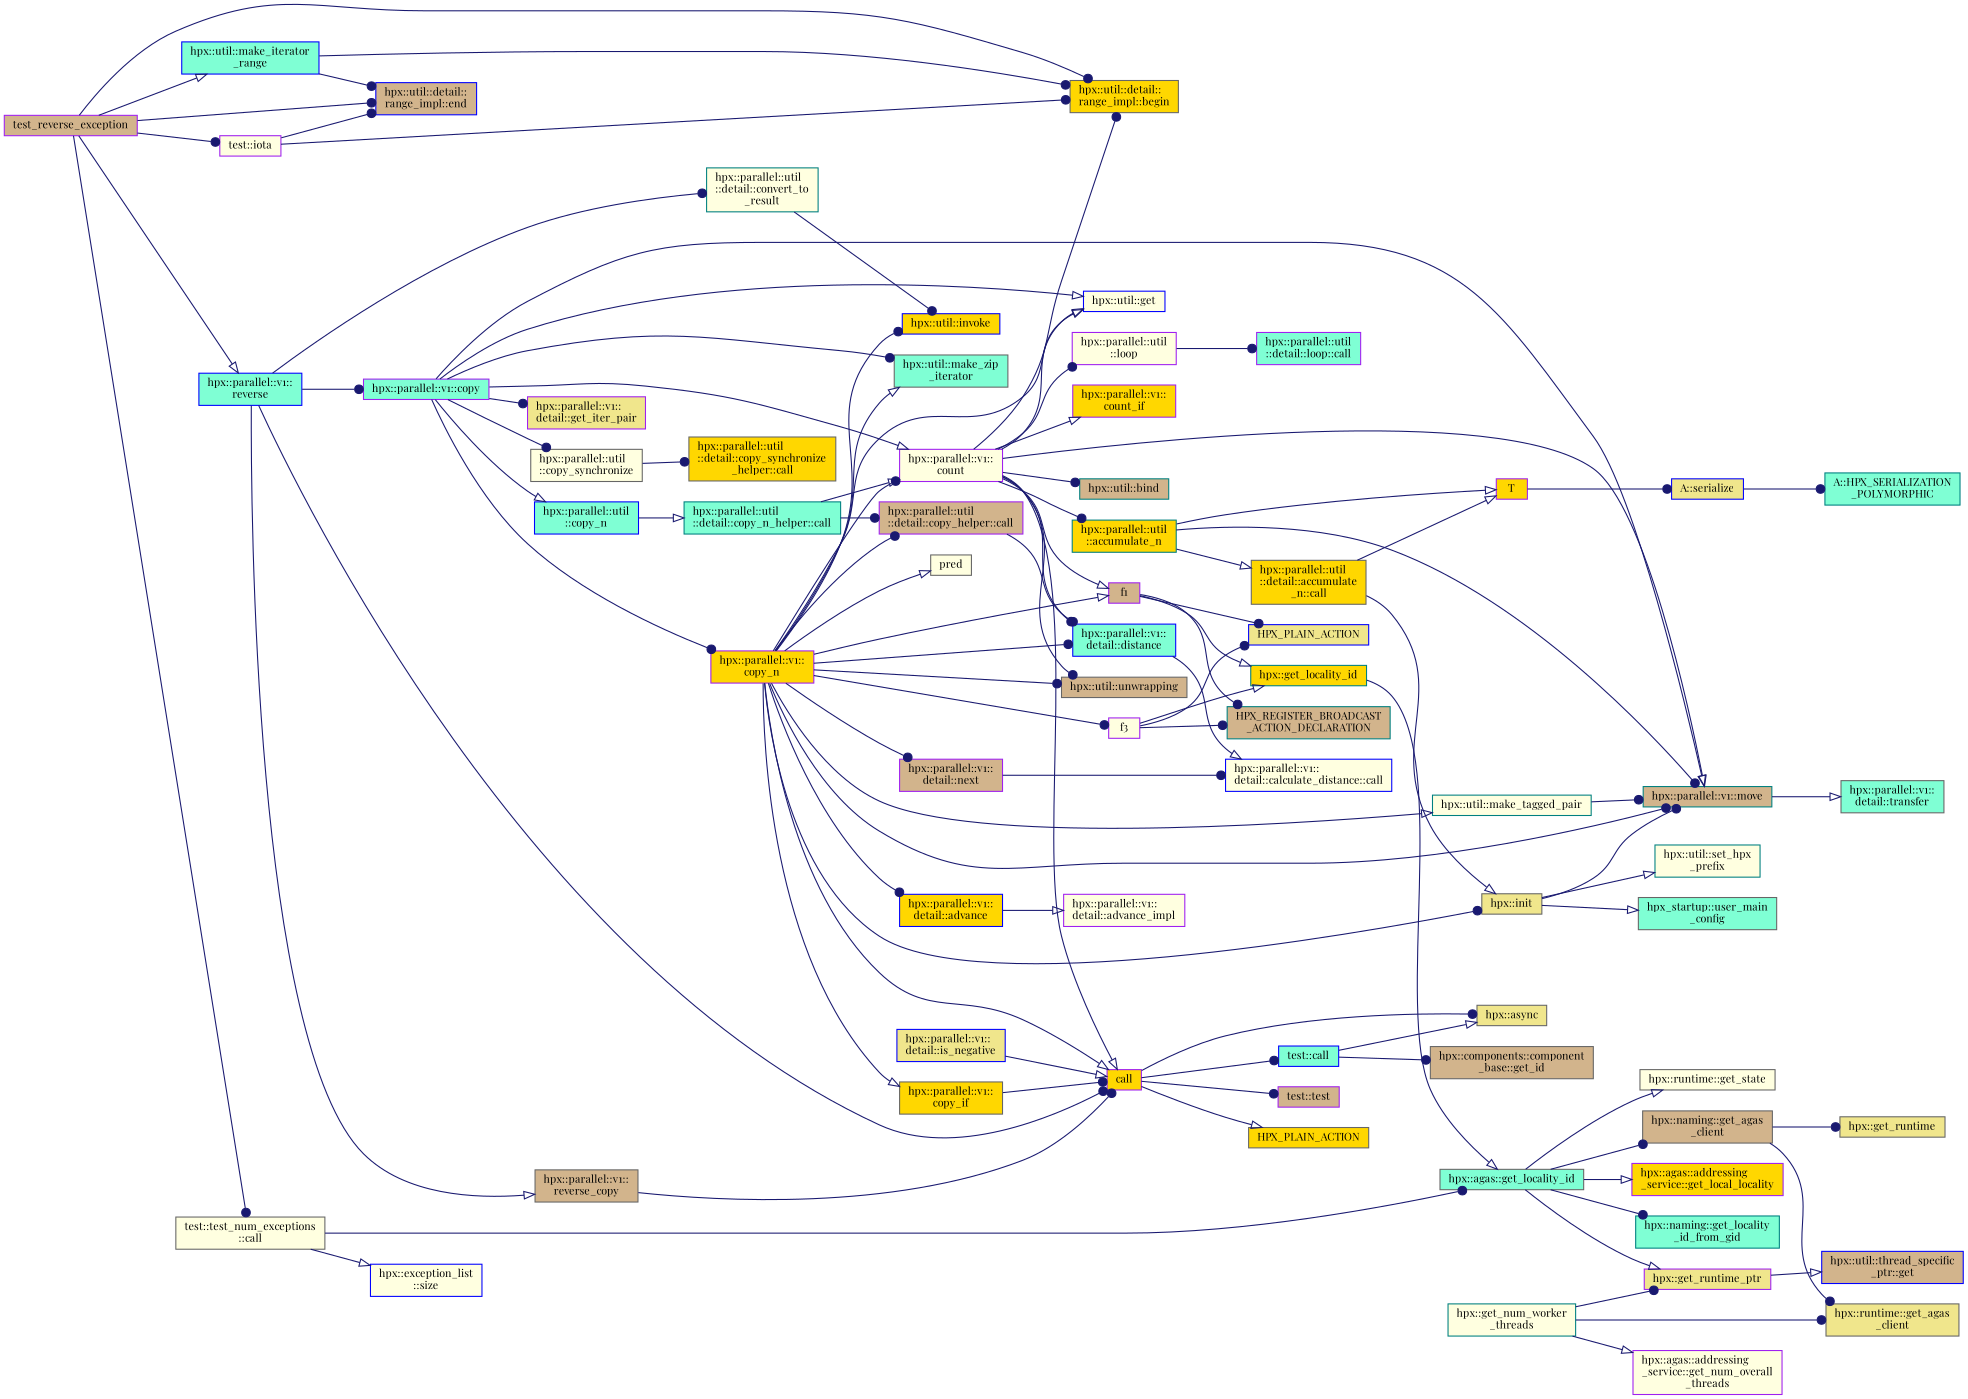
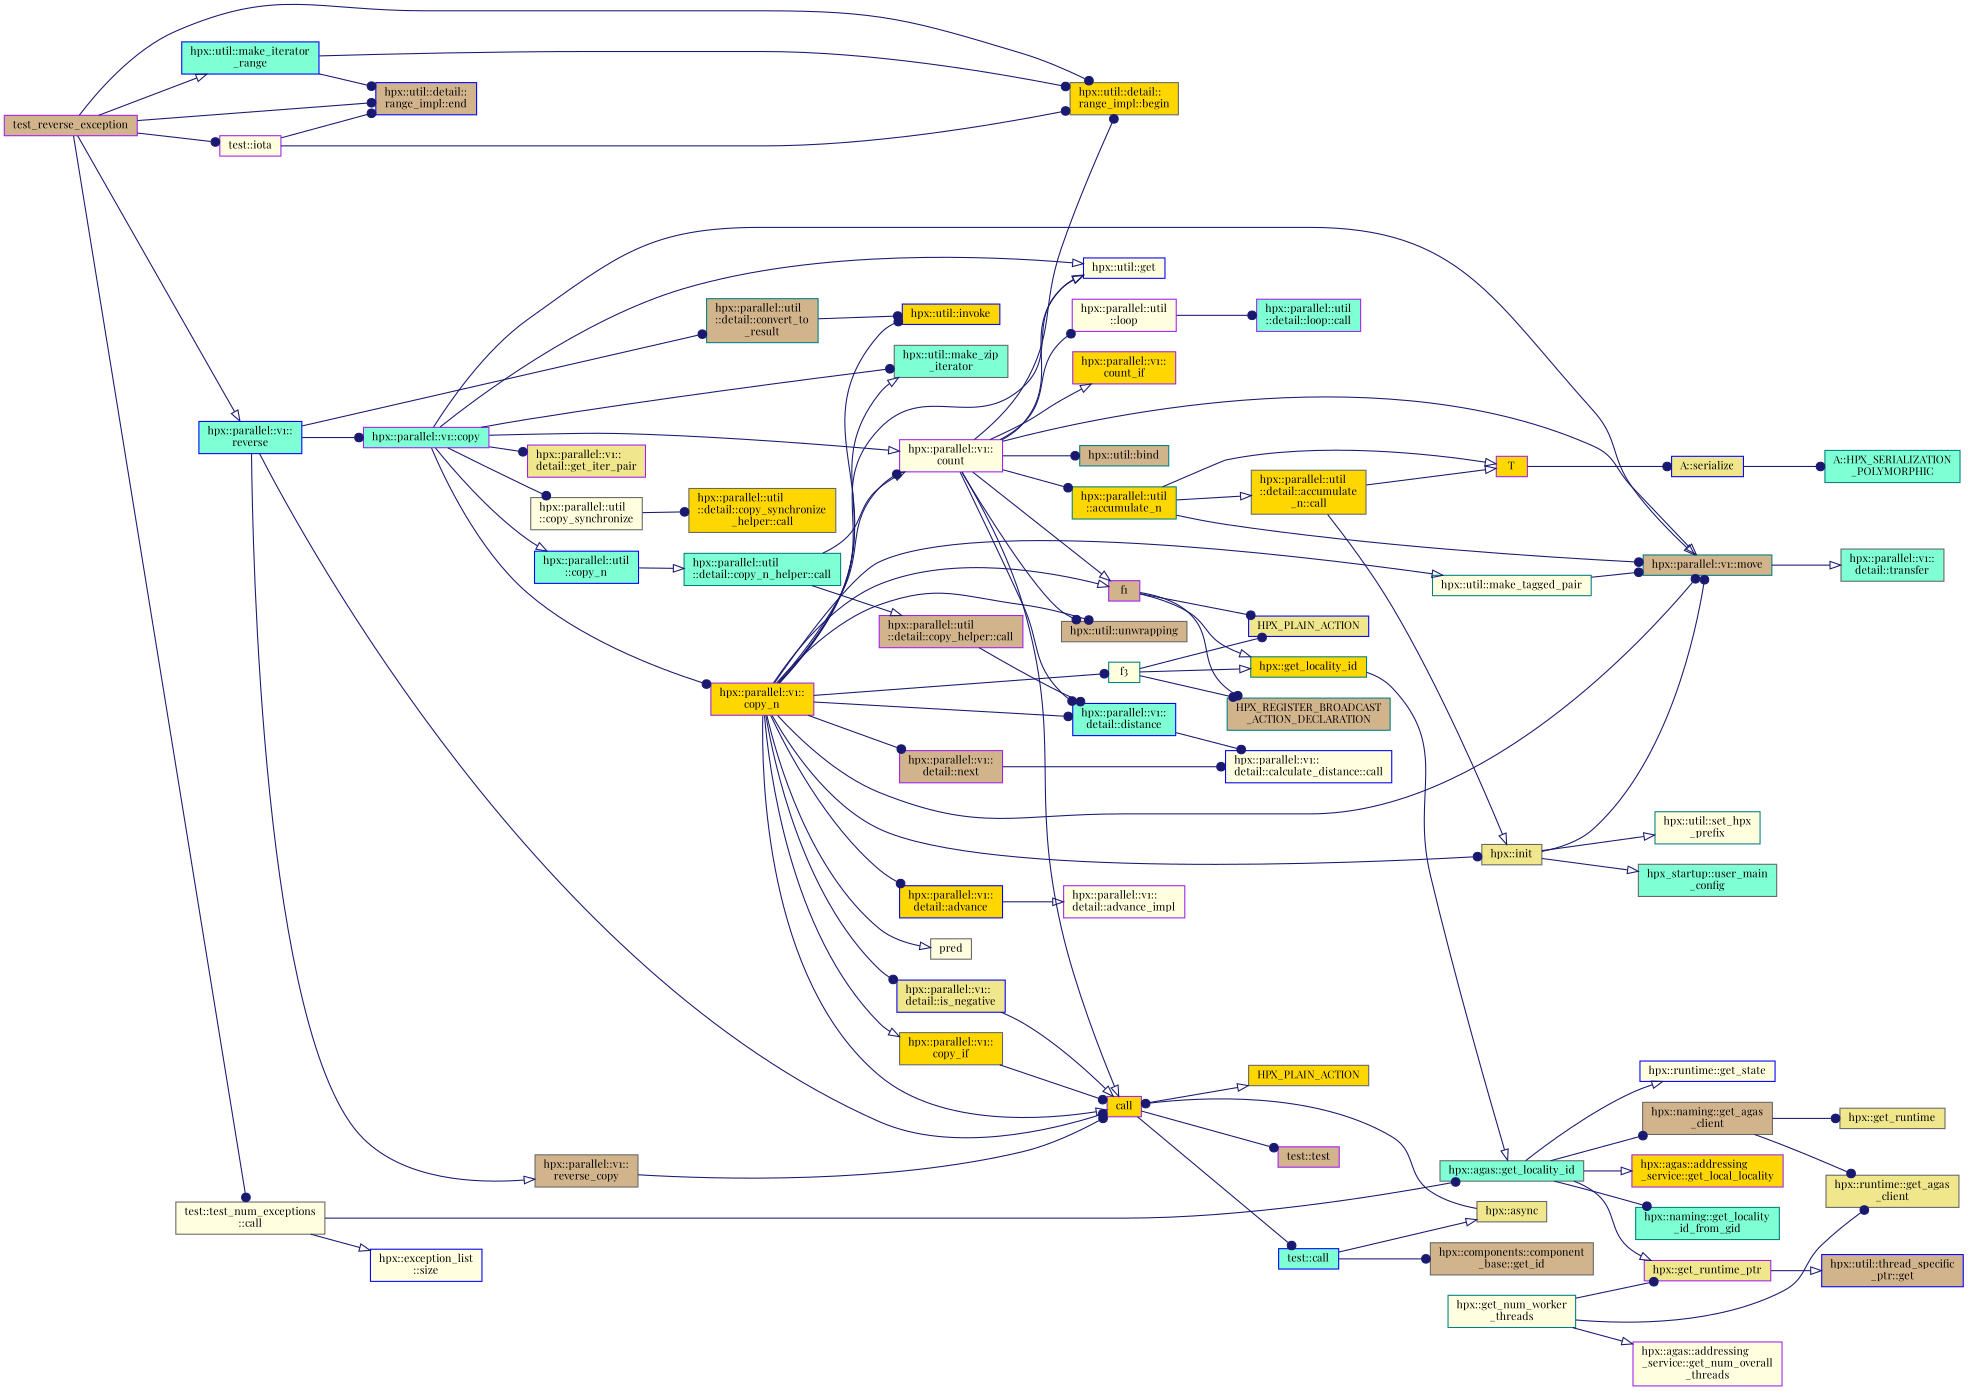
  digraph {
    fontname="Playfair Display"
    rankdir=LR
    node [color=gray40 fillcolor=lightyellow fontname="Playfair Display" fontsize=10 shape=record style=filled]
    edge [arrowhead=dot color=midnightblue fontname="Playfair Display" fontsize=10 labelfontname=Helvetica labelfontsize=10 style=solid]
    n1 [color=purple fillcolor=tan fontcolor=black height=0.2 label=test_reverse_exception width=0.4]
    n2 [color=purple height=0.2 label="test::iota" width=0.4]
    n3 [fillcolor=gold height=0.2 label="hpx::util::detail::\lrange_impl::begin" width=0.4]
    n4 [color=blue fillcolor=tan height=0.2 label="hpx::util::detail::\lrange_impl::end" width=0.4]
    n5 [color=blue fillcolor=aquamarine height=0.2 label="hpx::parallel::v1::\lreverse" width=0.4]
    n6 [color=blue fillcolor=aquamarine height=0.2 label="hpx::util::make_iterator\l_range" width=0.4]
    n7 [height=0.2 label="test::test_num_exceptions\l::call" width=0.4]
    n8 [color=purple fillcolor=gold height=0.2 label=call width=0.4]
    n9 [fillcolor=tan height=0.2 label="hpx::parallel::v1::\lreverse_copy" width=0.4]
-   n10 [color=teal height=0.2 label="hpx::parallel::util\l::detail::convert_to\l_result" width=0.4]
+   n10 [color=teal fillcolor=tan height=0.2 label="hpx::parallel::util\l::detail::convert_to\l_result" width=0.4]
    n11 [color=purple fillcolor=aquamarine height=0.2 label="hpx::parallel::v1::copy" width=0.4]
    n12 [fillcolor=aquamarine height=0.2 label="hpx::agas::get_locality_id" width=0.4]
    n13 [color=blue height=0.2 label="hpx::exception_list\l::size" width=0.4]
    n14 [color=purple fillcolor=tan height=0.2 label="test::test" width=0.4]
    n15 [fillcolor=gold height=0.2 label=HPX_PLAIN_ACTION width=0.4]
    n16 [color=blue fillcolor=aquamarine height=0.2 label="test::call" width=0.4]
    n17 [color=blue fillcolor=gold height=0.2 label="hpx::util::invoke" width=0.4]
    n18 [color=purple fillcolor=gold height=0.2 label="hpx::parallel::v1::\lcopy_n" width=0.4]
    n19 [color=teal fillcolor=tan height=0.2 label="hpx::parallel::v1::move" width=0.4]
    n20 [color=blue height=0.2 label="hpx::util::get" width=0.4]
    n21 [color=purple height=0.2 label="hpx::parallel::v1::\lcount" width=0.4]
    n22 [fillcolor=aquamarine height=0.2 label="hpx::util::make_zip\l_iterator" width=0.4]
    n23 [color=blue fillcolor=aquamarine height=0.2 label="hpx::parallel::util\l::copy_n" width=0.4]
    n24 [color=purple fillcolor=khaki height=0.2 label="hpx::parallel::v1::\ldetail::get_iter_pair" width=0.4]
    n25 [height=0.2 label="hpx::parallel::util\l::copy_synchronize" width=0.4]
    n26 [fillcolor=khaki height=0.2 label="hpx::async" width=0.4]
    n27 [fillcolor=tan height=0.2 label="hpx::components::component\l_base::get_id" width=0.4]
    n28 [color=teal height=0.2 label="hpx::util::make_tagged_pair" width=0.4]
    n29 [color=blue fillcolor=khaki height=0.2 label="hpx::parallel::v1::\ldetail::is_negative" width=0.4]
    n30 [height=0.2 label=pred width=0.4]
    n31 [fillcolor=gold height=0.2 label="hpx::parallel::v1::\lcopy_if" width=0.4]
    n32 [color=purple fillcolor=tan height=0.2 label=f1 width=0.4]
    n33 [color=blue fillcolor=aquamarine height=0.2 label="hpx::parallel::v1::\ldetail::distance" width=0.4]
    n34 [fillcolor=tan height=0.2 label="hpx::util::unwrapping" width=0.4]
    n35 [fillcolor=khaki height=0.2 label="hpx::init" width=0.4]
-   n36 [color=purple height=0.2 label=f3 width=0.4]
+   n36 [color=teal height=0.2 label=f3 width=0.4]
    n37 [color=purple fillcolor=tan height=0.2 label="hpx::parallel::v1::\ldetail::next" width=0.4]
    n38 [color=blue fillcolor=gold height=0.2 label="hpx::parallel::v1::\ldetail::advance" width=0.4]
    n39 [fillcolor=aquamarine height=0.2 label="hpx::parallel::v1::\ldetail::transfer" width=0.4]
    n40 [color=purple fillcolor=gold height=0.2 label="hpx::parallel::v1::\lcount_if" width=0.4]
    n41 [color=purple height=0.2 label="hpx::parallel::util\l::loop" width=0.4]
    n42 [color=teal fillcolor=tan height=0.2 label="hpx::util::bind" width=0.4]
    n43 [color=teal fillcolor=gold height=0.2 label="hpx::parallel::util\l::accumulate_n" width=0.4]
    n44 [color=teal fillcolor=aquamarine height=0.2 label="hpx::parallel::util\l::detail::copy_n_helper::call" width=0.4]
    n45 [fillcolor=gold height=0.2 label="hpx::parallel::util\l::detail::copy_synchronize\l_helper::call" width=0.4]
    n46 [color=teal fillcolor=gold height=0.2 label="hpx::get_locality_id" width=0.4]
    n47 [color=blue fillcolor=khaki height=0.2 label=HPX_PLAIN_ACTION width=0.4]
    n48 [color=teal fillcolor=tan height=0.2 label="HPX_REGISTER_BROADCAST\l_ACTION_DECLARATION" width=0.4]
    n49 [color=blue height=0.2 label="hpx::parallel::v1::\ldetail::calculate_distance::call" width=0.4]
    n50 [color=teal height=0.2 label="hpx::util::set_hpx\l_prefix" width=0.4]
    n51 [fillcolor=aquamarine height=0.2 label="hpx_startup::user_main\l_config" width=0.4]
    n52 [color=purple height=0.2 label="hpx::parallel::v1::\ldetail::advance_impl" width=0.4]
    n53 [color=purple fillcolor=aquamarine height=0.2 label="hpx::parallel::util\l::detail::loop::call" width=0.4]
    n54 [fillcolor=gold height=0.2 label="hpx::parallel::util\l::detail::accumulate\l_n::call" width=0.4]
    n55 [color=purple fillcolor=gold height=0.2 label=T width=0.4]
    n56 [color=purple fillcolor=khaki height=0.2 label="hpx::get_runtime_ptr" width=0.4]
-   n57 [height=0.2 label="hpx::runtime::get_state" width=0.4]
+   n57 [color=blue height=0.2 label="hpx::runtime::get_state" width=0.4]
    n58 [fillcolor=tan height=0.2 label="hpx::naming::get_agas\l_client" width=0.4]
    n59 [color=purple fillcolor=gold height=0.2 label="hpx::agas::addressing\l_service::get_local_locality" width=0.4]
    n60 [color=teal fillcolor=aquamarine height=0.2 label="hpx::naming::get_locality\l_id_from_gid" width=0.4]
    n61 [color=blue fillcolor=tan height=0.2 label="hpx::util::thread_specific\l_ptr::get" width=0.4]
    n62 [fillcolor=khaki height=0.2 label="hpx::get_runtime" width=0.4]
    n63 [fillcolor=khaki height=0.2 label="hpx::runtime::get_agas\l_client" width=0.4]
    n64 [color=blue fillcolor=khaki height=0.2 label="A::serialize" width=0.4]
    n65 [color=teal fillcolor=aquamarine height=0.2 label="A::HPX_SERIALIZATION\l_POLYMORPHIC" width=0.4]
    n66 [color=purple fillcolor=tan height=0.2 label="hpx::parallel::util\l::detail::copy_helper::call" width=0.4]
    n67 [color=teal height=0.2 label="hpx::get_num_worker\l_threads" width=0.4]
    n68 [color=purple height=0.2 label="hpx::agas::addressing\l_service::get_num_overall\l_threads" width=0.4]
    n1 -> n2
    n1 -> n3
    n1 -> n4
    n1 -> n5 [arrowhead=onormal]
    n1 -> n6 [arrowhead=onormal]
    n1 -> n7
    n2 -> n3
    n2 -> n4
    n5 -> n8
    n5 -> n9 [arrowhead=onormal]
    n5 -> n10
    n5 -> n11
    n6 -> n3
    n6 -> n4
    n7 -> n12
    n7 -> n13 [arrowhead=onormal]
    n8 -> n14
    n8 -> n15 [arrowhead=onormal]
    n8 -> n16
    n9 -> n8
    n10 -> n17
    n11 -> n18
    n11 -> n19 [arrowhead=onormal]
    n11 -> n20 [arrowhead=onormal]
    n11 -> n21 [arrowhead=onormal]
    n11 -> n22
    n11 -> n23 [arrowhead=onormal]
    n11 -> n24
    n11 -> n25
    n12 -> n56 [arrowhead=onormal]
    n12 -> n57 [arrowhead=onormal]
    n12 -> n58
    n12 -> n59 [arrowhead=onormal]
    n12 -> n60
    n16 -> n26 [arrowhead=onormal]
    n16 -> n27
    n18 -> n8 [arrowhead=onormal]
    n18 -> n17
    n18 -> n19
    n18 -> n20 [arrowhead=onormal]
    n18 -> n21
    n18 -> n22 [arrowhead=onormal]
    n18 -> n28 [arrowhead=onormal]
-   n18 -> n66
+   n18 -> n29
    n18 -> n30 [arrowhead=onormal]
    n18 -> n31 [arrowhead=onormal]
    n18 -> n32 [arrowhead=onormal]
    n18 -> n33
    n18 -> n34
    n18 -> n35
    n18 -> n36
    n18 -> n37
    n18 -> n38
    n19 -> n39 [arrowhead=onormal]
    n21 -> n3
    n21 -> n8 [arrowhead=onormal]
    n21 -> n19 [arrowhead=onormal]
    n21 -> n20 [arrowhead=onormal]
    n21 -> n32 [arrowhead=onormal]
    n21 -> n33
    n21 -> n34
    n21 -> n40 [arrowhead=onormal]
    n21 -> n41
    n21 -> n42
    n21 -> n43
    n23 -> n44 [arrowhead=onormal]
    n25 -> n45
-   n8 -> n26
+   n26 -> n8
    n28 -> n19
    n29 -> n8 [arrowhead=onormal]
    n31 -> n8
    n32 -> n46 [arrowhead=onormal]
    n32 -> n47
    n32 -> n48
-   n33 -> n49 [arrowhead=onormal]
+   n33 -> n49
    n35 -> n19
    n35 -> n50 [arrowhead=onormal]
    n35 -> n51 [arrowhead=onormal]
    n36 -> n46 [arrowhead=onormal]
    n36 -> n47
    n36 -> n48
    n37 -> n49
    n38 -> n52 [arrowhead=onormal]
    n41 -> n53
    n43 -> n19
    n43 -> n54 [arrowhead=onormal]
    n43 -> n55 [arrowhead=onormal]
    n44 -> n21 [arrowhead=onormal]
-   n44 -> n66
+   n44 -> n66 [arrowhead=onormal]
    n46 -> n12 [arrowhead=onormal]
    n54 -> n35 [arrowhead=onormal]
    n54 -> n55 [arrowhead=onormal]
    n55 -> n64
    n56 -> n61 [arrowhead=onormal]
    n58 -> n62
    n58 -> n63
    n64 -> n65
    n66 -> n33
    n67 -> n56
    n67 -> n63
    n67 -> n68 [arrowhead=onormal]
  }
